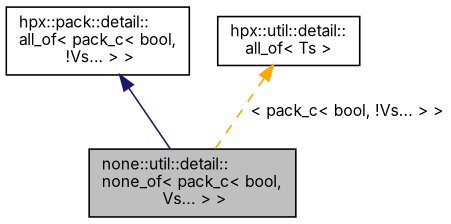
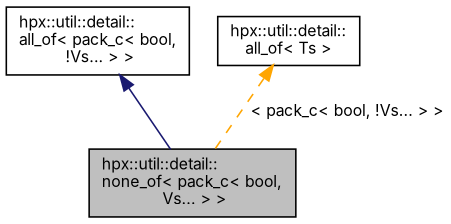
  digraph {
    fontname=Inter
    node [color=black fillcolor=white fontname=Inter fontsize=10 shape=record style=filled]
    edge [dir=back fontname=Inter fontsize=10 labelfontname=Helvetica labelfontsize=10]
-   n1 [fillcolor=grey75 fontcolor=black height=0.2 label="none::util::detail::\lnone_of\< pack_c\< bool,\l Vs... \> \>" width=0.4]
-   n2 [height=0.2 label="hpx::pack::detail::\lall_of\< pack_c\< bool,\l !Vs... \> \>" width=0.4]
+   n1 [fillcolor=grey75 fontcolor=black height=0.2 label="hpx::util::detail::\lnone_of\< pack_c\< bool,\l Vs... \> \>" width=0.4]
+   n2 [height=0.2 label="hpx::util::detail::\lall_of\< pack_c\< bool,\l !Vs... \> \>" width=0.4]
    n3 [height=0.2 label="hpx::util::detail::\lall_of\< Ts \>" width=0.4]
    n2 -> n1 [color=midnightblue style=solid]
    n3 -> n1 [color=orange label=" \< pack_c\< bool, !Vs... \> \>" style=dashed]
  }
